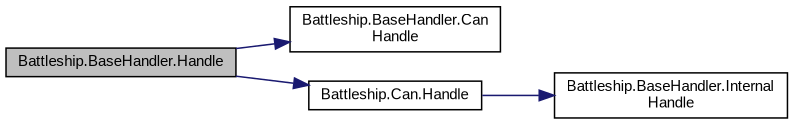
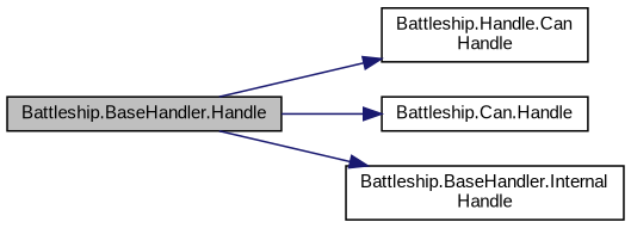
  digraph {
    fontname="Liberation Sans"
    rankdir=LR
    node [color=black fillcolor=white fontname="Liberation Sans" fontsize=10 shape=record style=filled]
    edge [color=midnightblue fontname="Liberation Sans" fontsize=10 labelfontname=Helvetica labelfontsize=10 style=solid]
    n1 [fillcolor=grey75 fontcolor=black height=0.2 label="Battleship.BaseHandler.Handle" width=0.4]
-   n2 [height=0.2 label="Battleship.BaseHandler.Can\lHandle" width=0.4]
+   n2 [height=0.2 label="Battleship.Handle.Can\lHandle" width=0.4]
    n3 [height=0.2 label="Battleship.Can.Handle" width=0.4]
    n4 [height=0.2 label="Battleship.BaseHandler.Internal\lHandle" width=0.4]
    n1 -> n2
    n1 -> n3
-   n3 -> n4
+   n1 -> n4
  }
